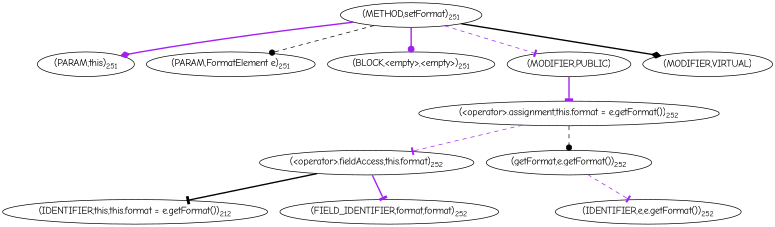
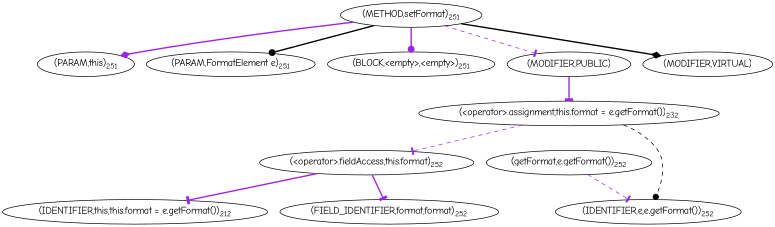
  digraph {
    fontname="Comic Neue"
    node [fontname="Comic Neue"]
    edge [arrowhead=tee color=purple fontname="Comic Neue" style=bold]
    n1 [label=<(METHOD,setFormat)<SUB>251</SUB>>]
    n2 [label=<(PARAM,this)<SUB>251</SUB>>]
    n3 [label=<(PARAM,FormatElement e)<SUB>251</SUB>>]
    n4 [label=<(BLOCK,&lt;empty&gt;,&lt;empty&gt;)<SUB>251</SUB>>]
    n5 [label=<(MODIFIER,PUBLIC)>]
    n6 [label=<(MODIFIER,VIRTUAL)>]
-   n7 [label=<(&lt;operator&gt;.assignment,this.format = e.getFormat())<SUB>252</SUB>>]
+   n7 [label=<(&lt;operator&gt;.assignment,this.format = e.getFormat())<SUB>232</SUB>>]
    n8 [label=<(&lt;operator&gt;.fieldAccess,this.format)<SUB>252</SUB>>]
    n9 [label=<(getFormat,e.getFormat())<SUB>252</SUB>>]
    n10 [label=<(IDENTIFIER,this,this.format = e.getFormat())<SUB>212</SUB>>]
    n11 [label=<(FIELD_IDENTIFIER,format,format)<SUB>252</SUB>>]
    n12 [label=<(IDENTIFIER,e,e.getFormat())<SUB>252</SUB>>]
    n1 -> n2 [arrowhead=diamond]
-   n1 -> n3 [arrowhead=dot color=black style=dashed]
+   n1 -> n3 [arrowhead=dot color=black]
    n1 -> n4 [arrowhead=dot]
    n1 -> n5 [style=dashed]
    n1 -> n6 [arrowhead=diamond color=black]
    n5 -> n7
    n7 -> n8 [style=dashed]
-   n7 -> n9 [arrowhead=dot color=black style=dashed]
-   n8 -> n10 [color=black]
+   n7 -> n12 [arrowhead=dot color=black style=dashed]
+   n8 -> n10
    n8 -> n11
    n9 -> n12 [style=dashed]
  }
